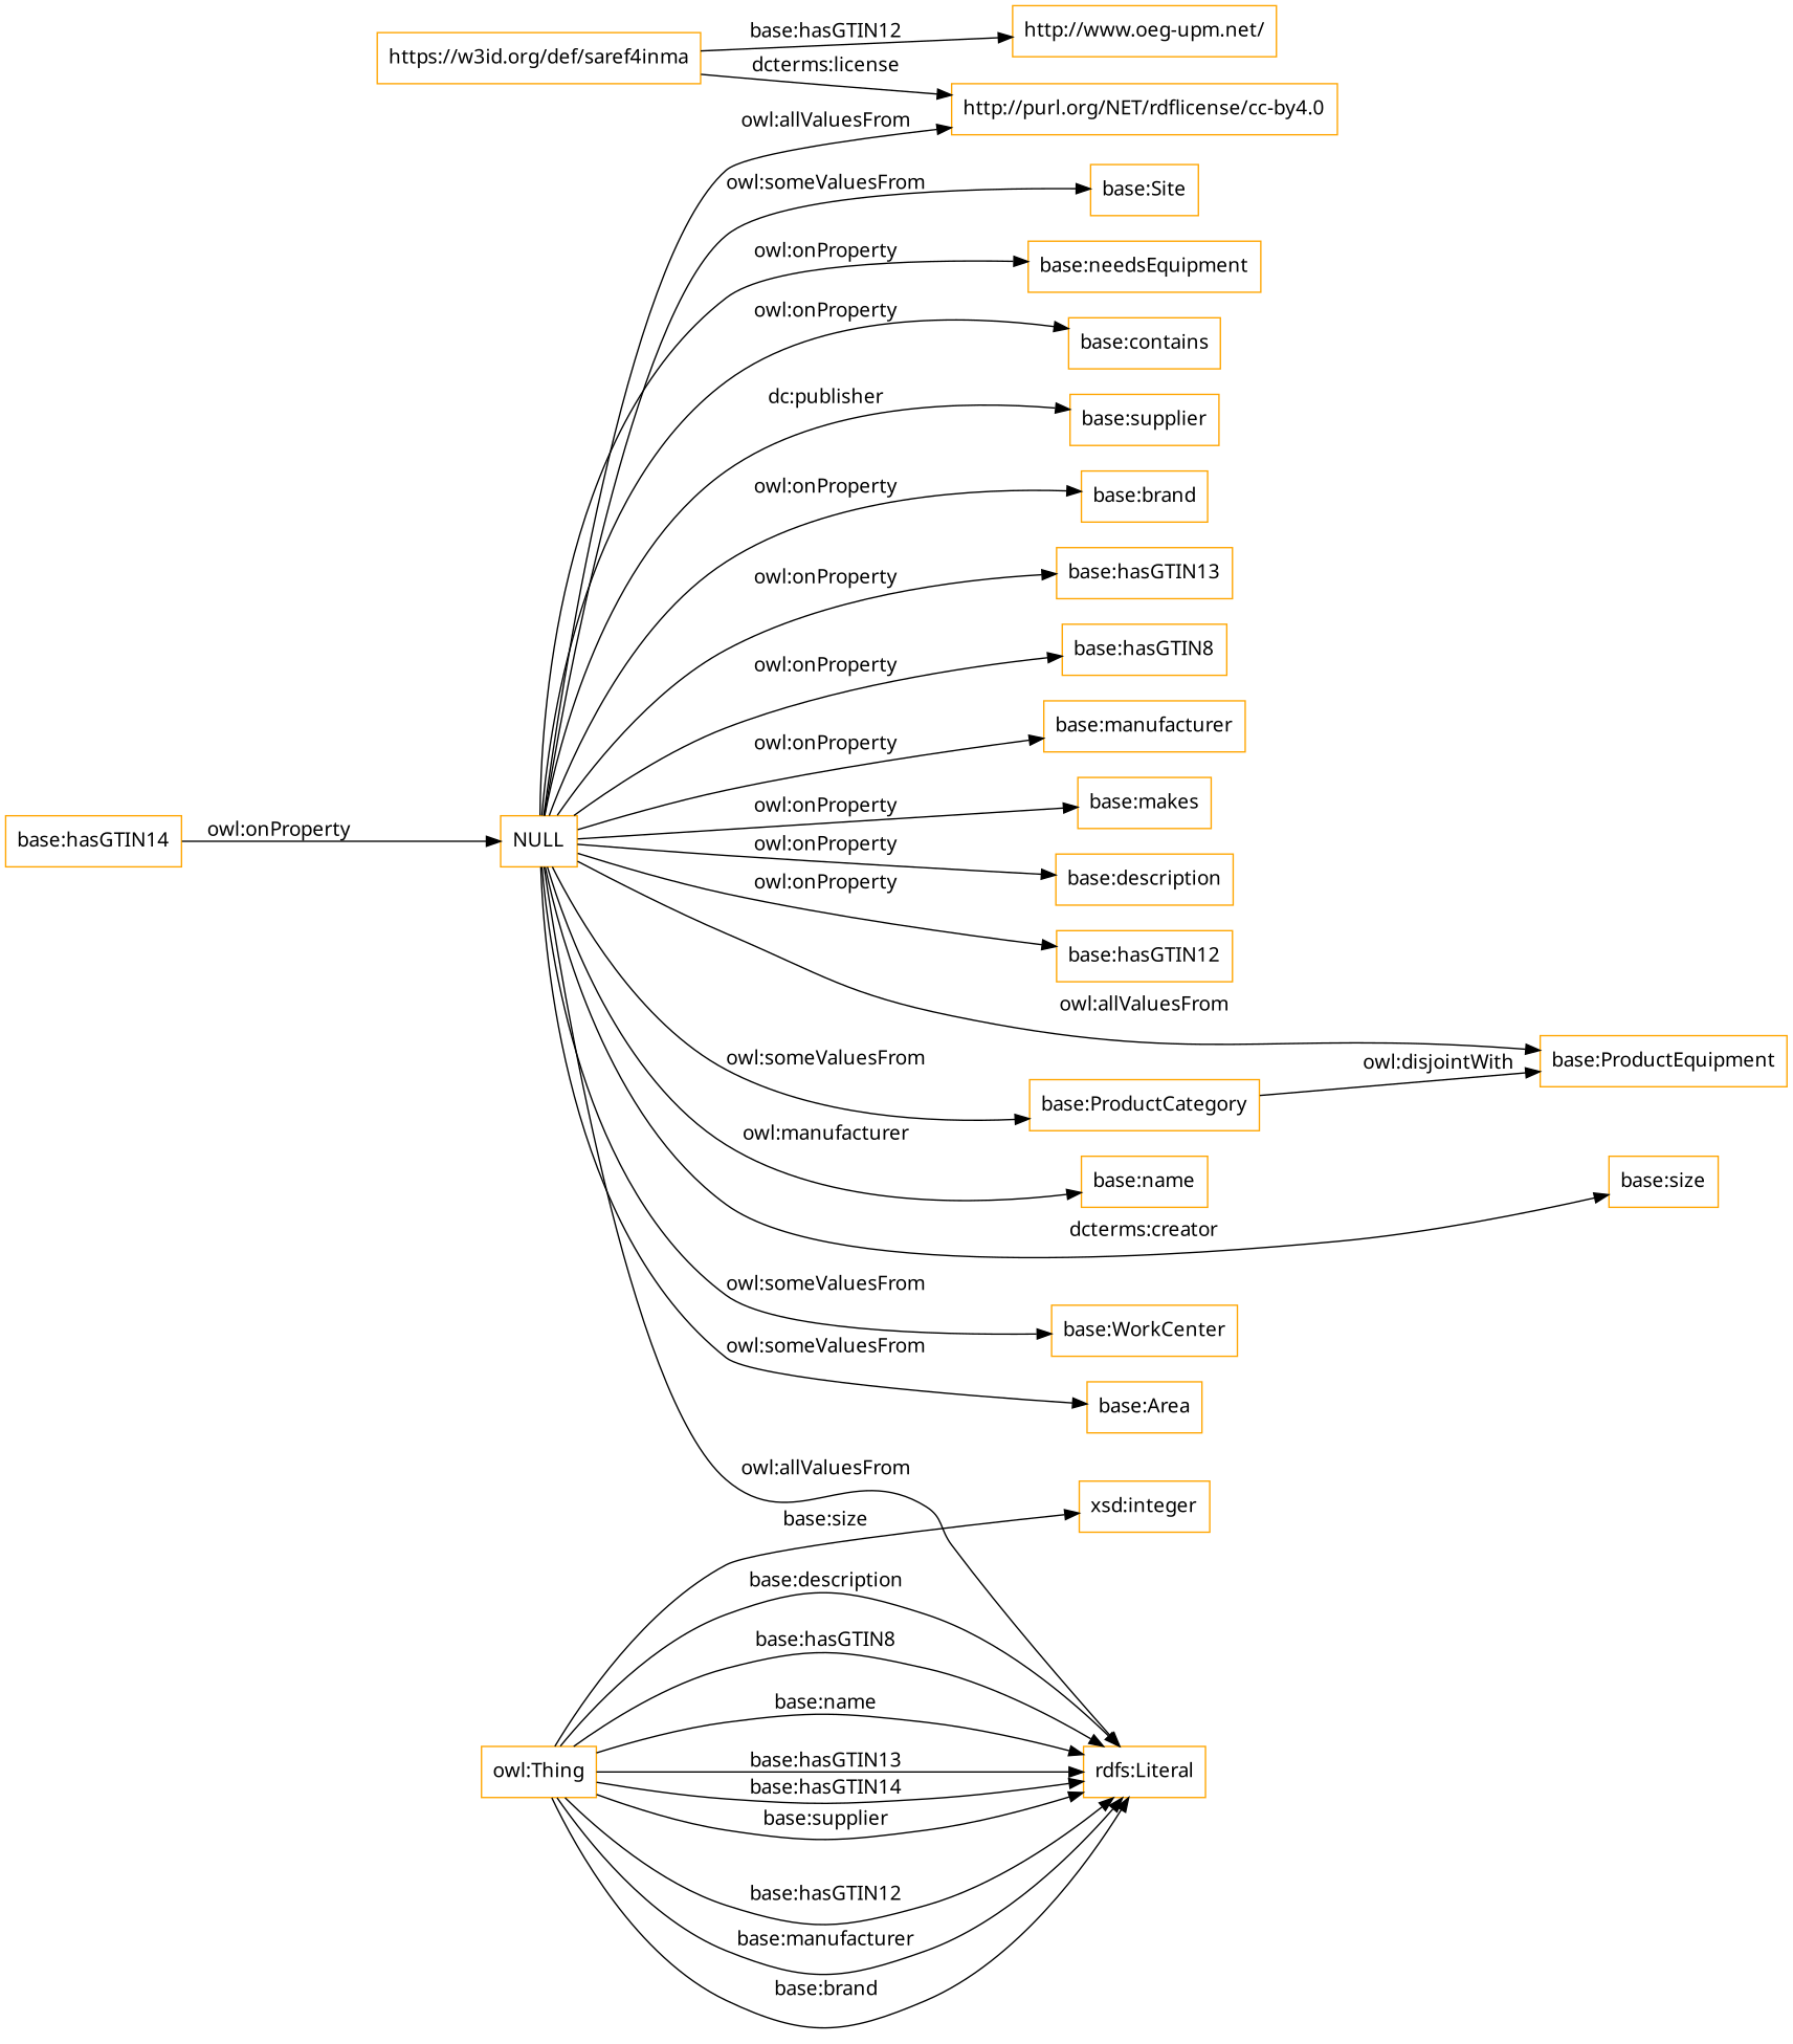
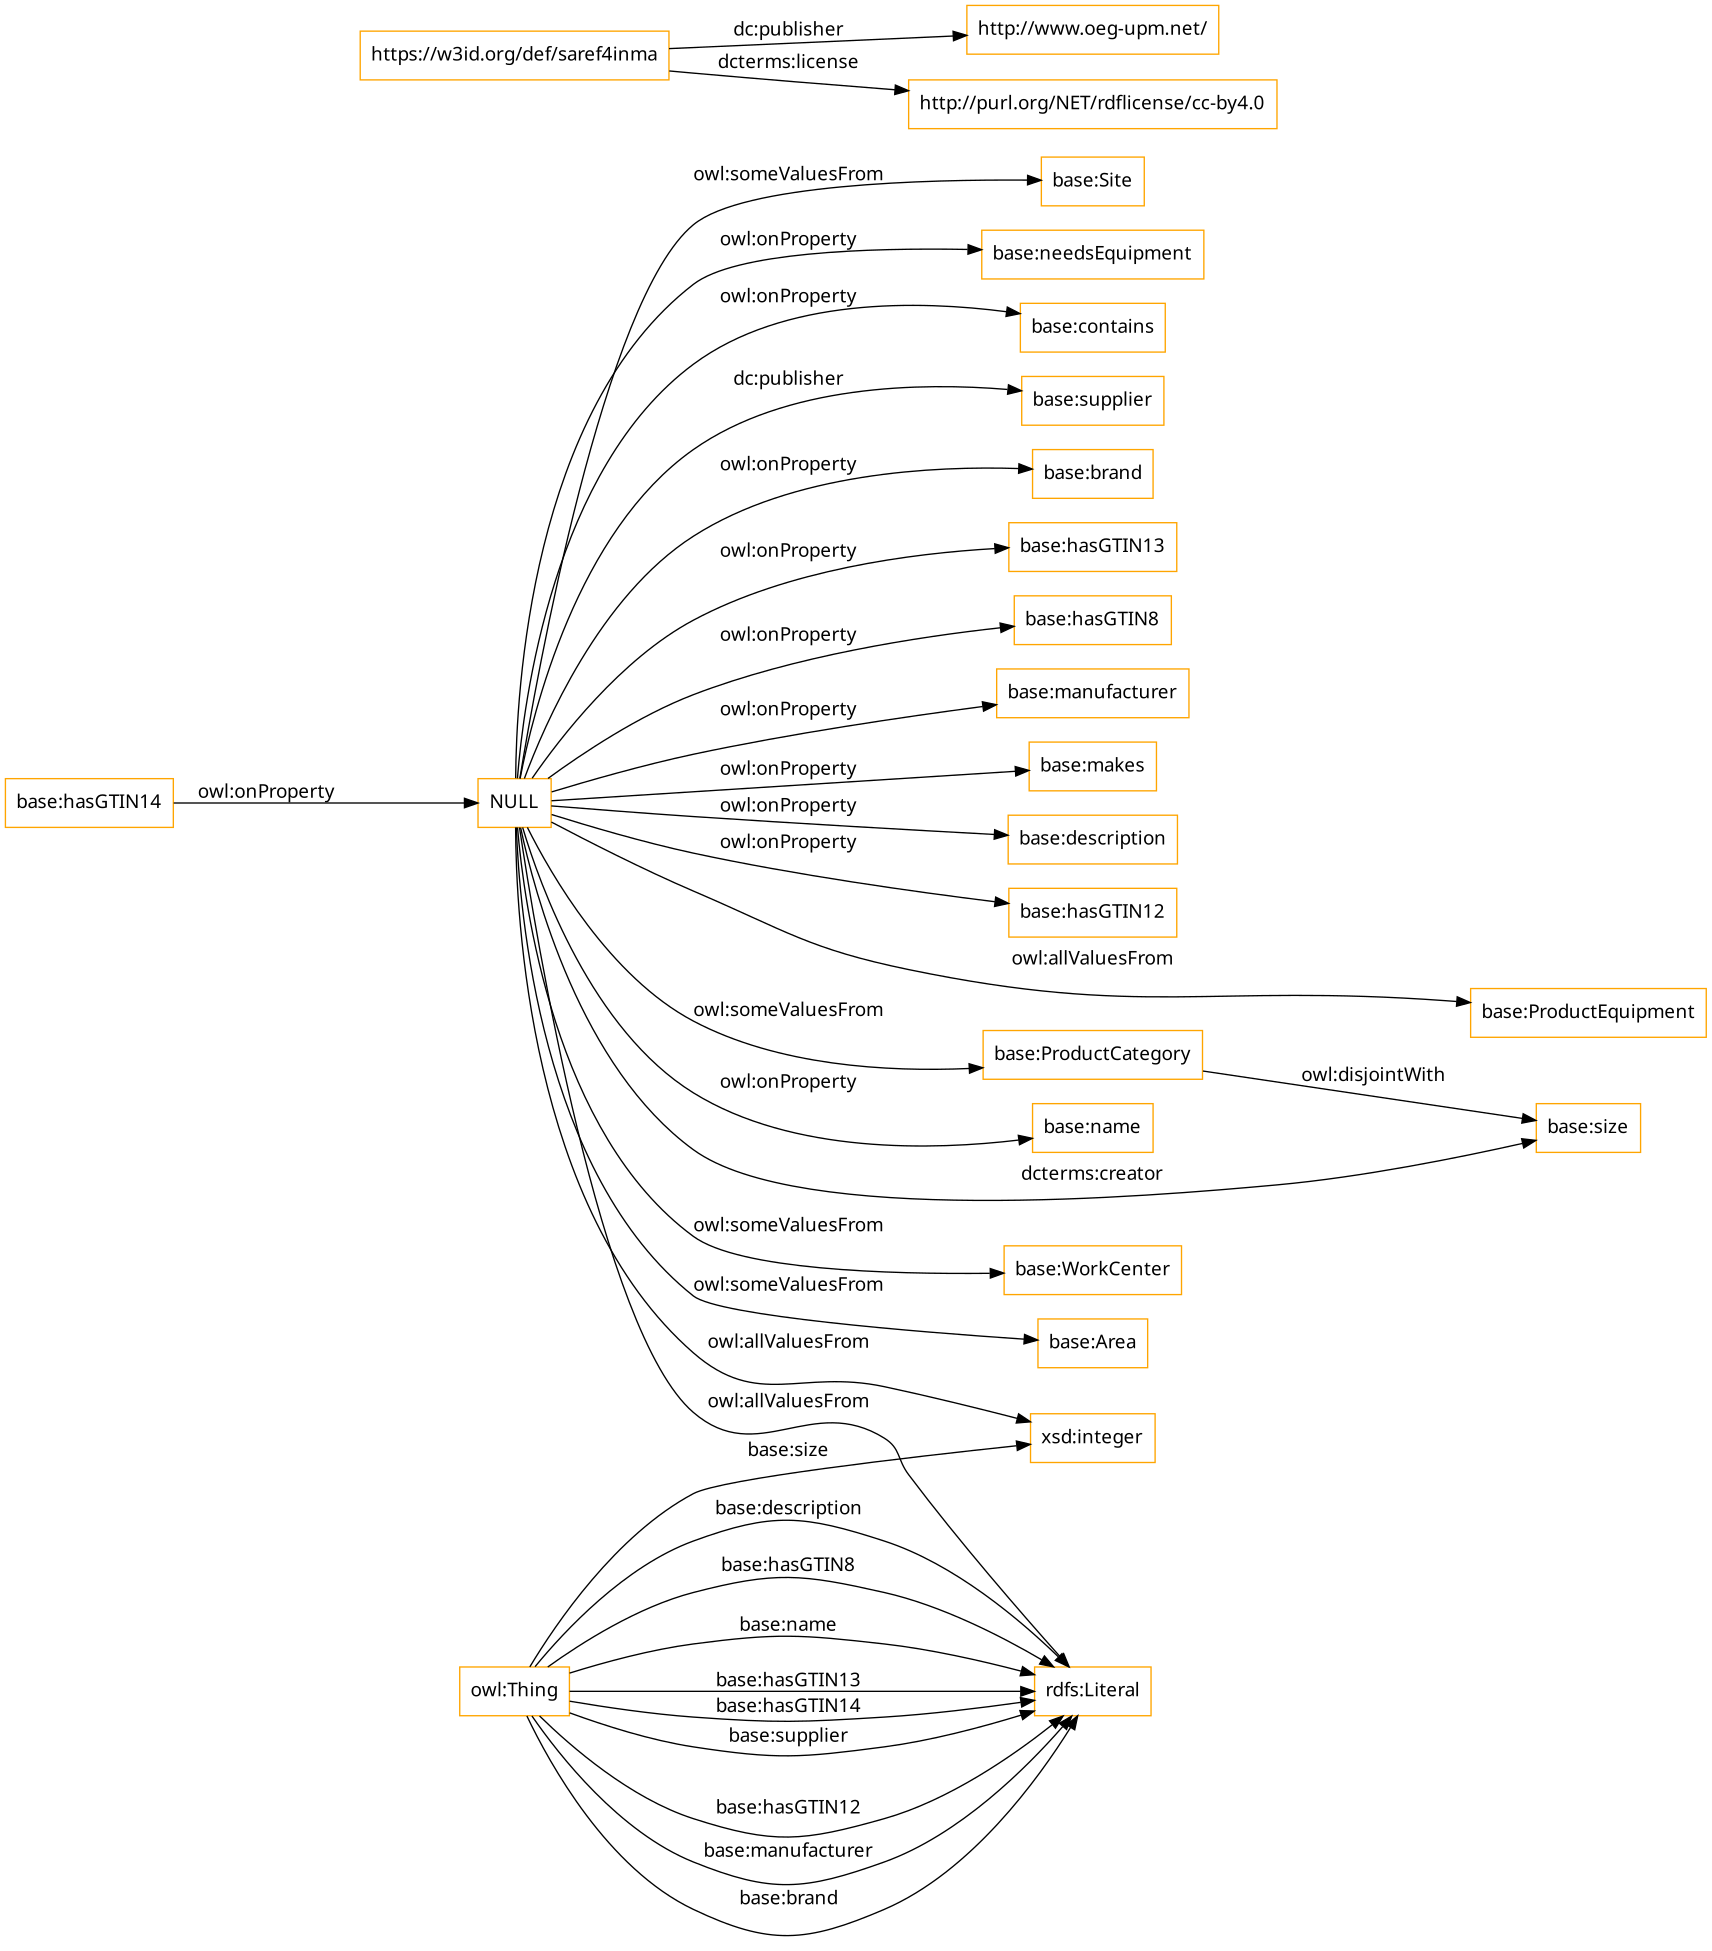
  digraph {
    fontname="Noto Sans"
    rankdir=LR
    node [color=orange fontname="Noto Sans" shape=rectangle]
    edge [fontname="Noto Sans"]
    "base:ProductCategory"
    "base:ProductEquipment"
    "https://w3id.org/def/saref4inma"
    "http://purl.org/NET/rdflicense/cc-by4.0"
    "http://www.oeg-upm.net/"
    NULL
    "base:WorkCenter"
    "base:Area"
    "base:Site"
    "base:needsEquipment"
    "base:contains"
    "base:supplier"
    "base:brand"
    "base:hasGTIN13"
    "xsd:integer"
    "base:hasGTIN8"
    "base:manufacturer"
    "base:makes"
    "base:description"
    "base:hasGTIN12"
    "base:name"
    "rdfs:Literal"
    "base:size"
    "base:hasGTIN14"
    "owl:Thing"
-   "base:ProductCategory" -> "base:ProductEquipment" [label="owl:disjointWith"]
+   "base:ProductCategory" -> "base:size" [label="owl:disjointWith"]
    "https://w3id.org/def/saref4inma" -> "http://purl.org/NET/rdflicense/cc-by4.0" [label="dcterms:license"]
-   "https://w3id.org/def/saref4inma" -> "http://www.oeg-upm.net/" [label="base:hasGTIN12"]
+   "https://w3id.org/def/saref4inma" -> "http://www.oeg-upm.net/" [label="dc:publisher"]
    NULL -> "base:ProductCategory" [label="owl:someValuesFrom"]
    NULL -> "base:ProductEquipment" [label="owl:allValuesFrom"]
    NULL -> "base:WorkCenter" [label="owl:someValuesFrom"]
    NULL -> "base:Area" [label="owl:someValuesFrom"]
    NULL -> "base:Site" [label="owl:someValuesFrom"]
    NULL -> "base:needsEquipment" [label="owl:onProperty"]
    NULL -> "base:contains" [label="owl:onProperty"]
    NULL -> "base:supplier" [label="dc:publisher"]
    NULL -> "base:brand" [label="owl:onProperty"]
    NULL -> "base:hasGTIN13" [label="owl:onProperty"]
-   NULL -> "http://purl.org/NET/rdflicense/cc-by4.0" [label="owl:allValuesFrom"]
+   NULL -> "xsd:integer" [label="owl:allValuesFrom"]
    NULL -> "base:hasGTIN8" [label="owl:onProperty"]
    NULL -> "base:manufacturer" [label="owl:onProperty"]
    NULL -> "base:makes" [label="owl:onProperty"]
    NULL -> "base:description" [label="owl:onProperty"]
    NULL -> "base:hasGTIN12" [label="owl:onProperty"]
-   NULL -> "base:name" [label="owl:manufacturer"]
+   NULL -> "base:name" [label="owl:onProperty"]
    NULL -> "rdfs:Literal" [label="owl:allValuesFrom"]
    NULL -> "base:size" [label="dcterms:creator"]
    "base:hasGTIN14" -> NULL [label="owl:onProperty"]
    "owl:Thing" -> "xsd:integer" [label="base:size"]
    "owl:Thing" -> "rdfs:Literal" [label="base:hasGTIN12"]
    "owl:Thing" -> "rdfs:Literal" [label="base:manufacturer"]
    "owl:Thing" -> "rdfs:Literal" [label="base:brand"]
    "owl:Thing" -> "rdfs:Literal" [label="base:description"]
    "owl:Thing" -> "rdfs:Literal" [label="base:hasGTIN8"]
    "owl:Thing" -> "rdfs:Literal" [label="base:name"]
    "owl:Thing" -> "rdfs:Literal" [label="base:hasGTIN13"]
    "owl:Thing" -> "rdfs:Literal" [label="base:hasGTIN14"]
    "owl:Thing" -> "rdfs:Literal" [label="base:supplier"]
  }
